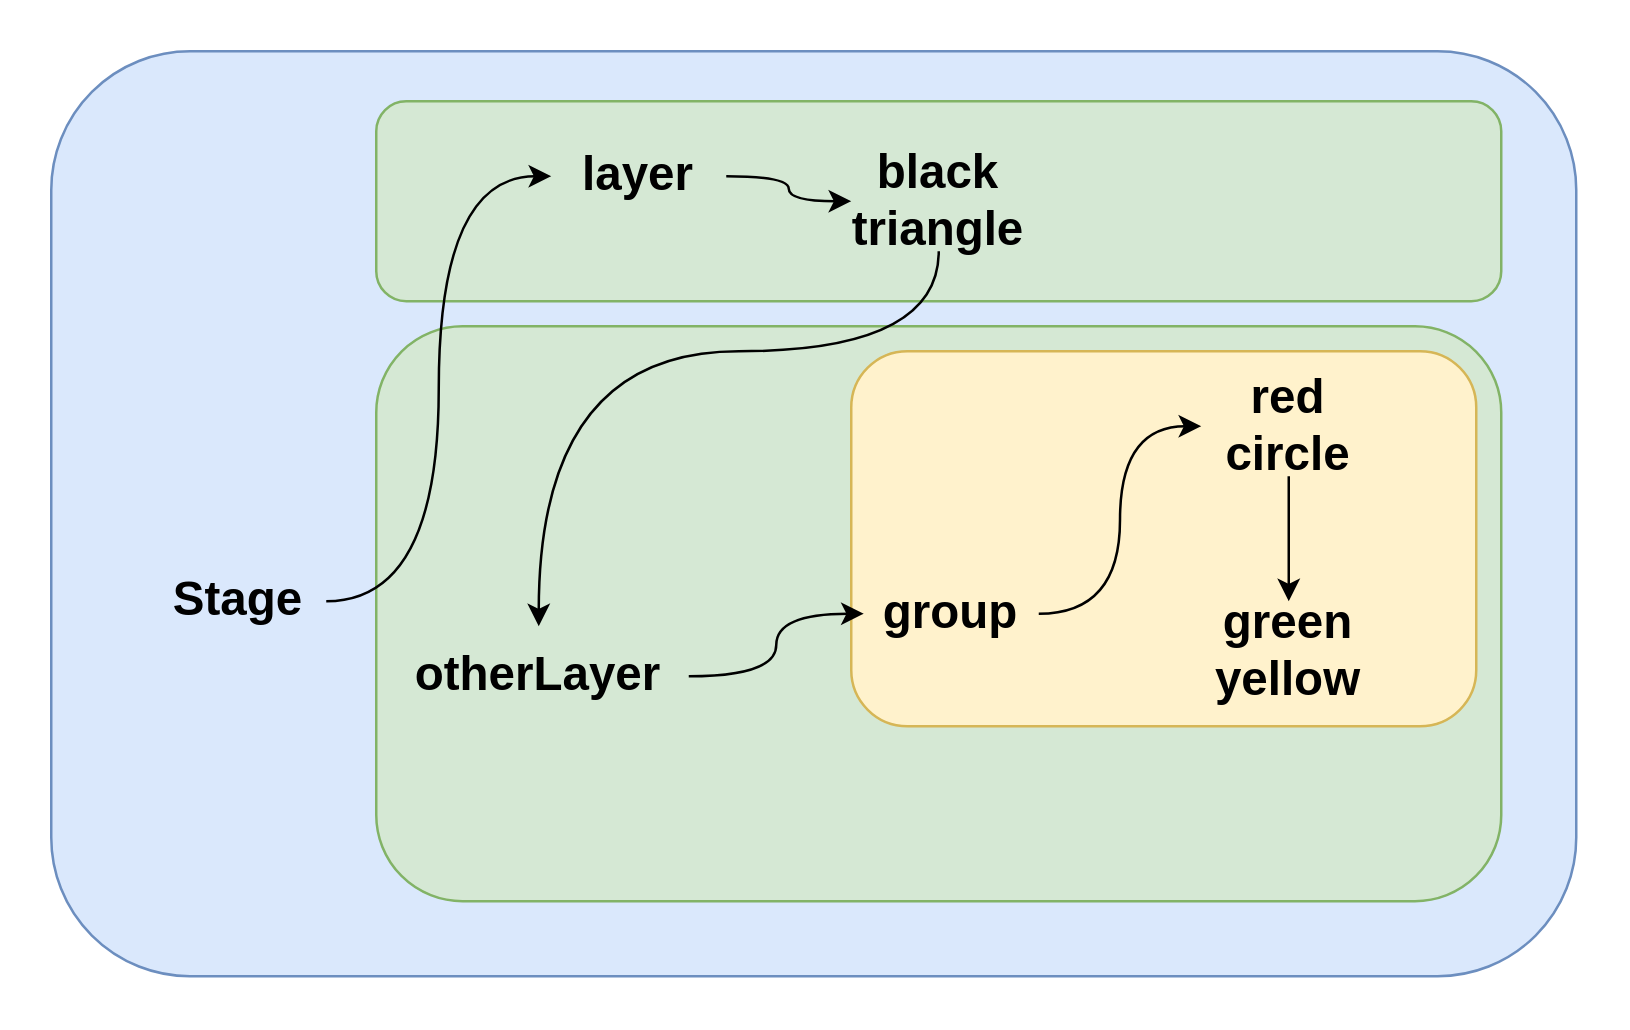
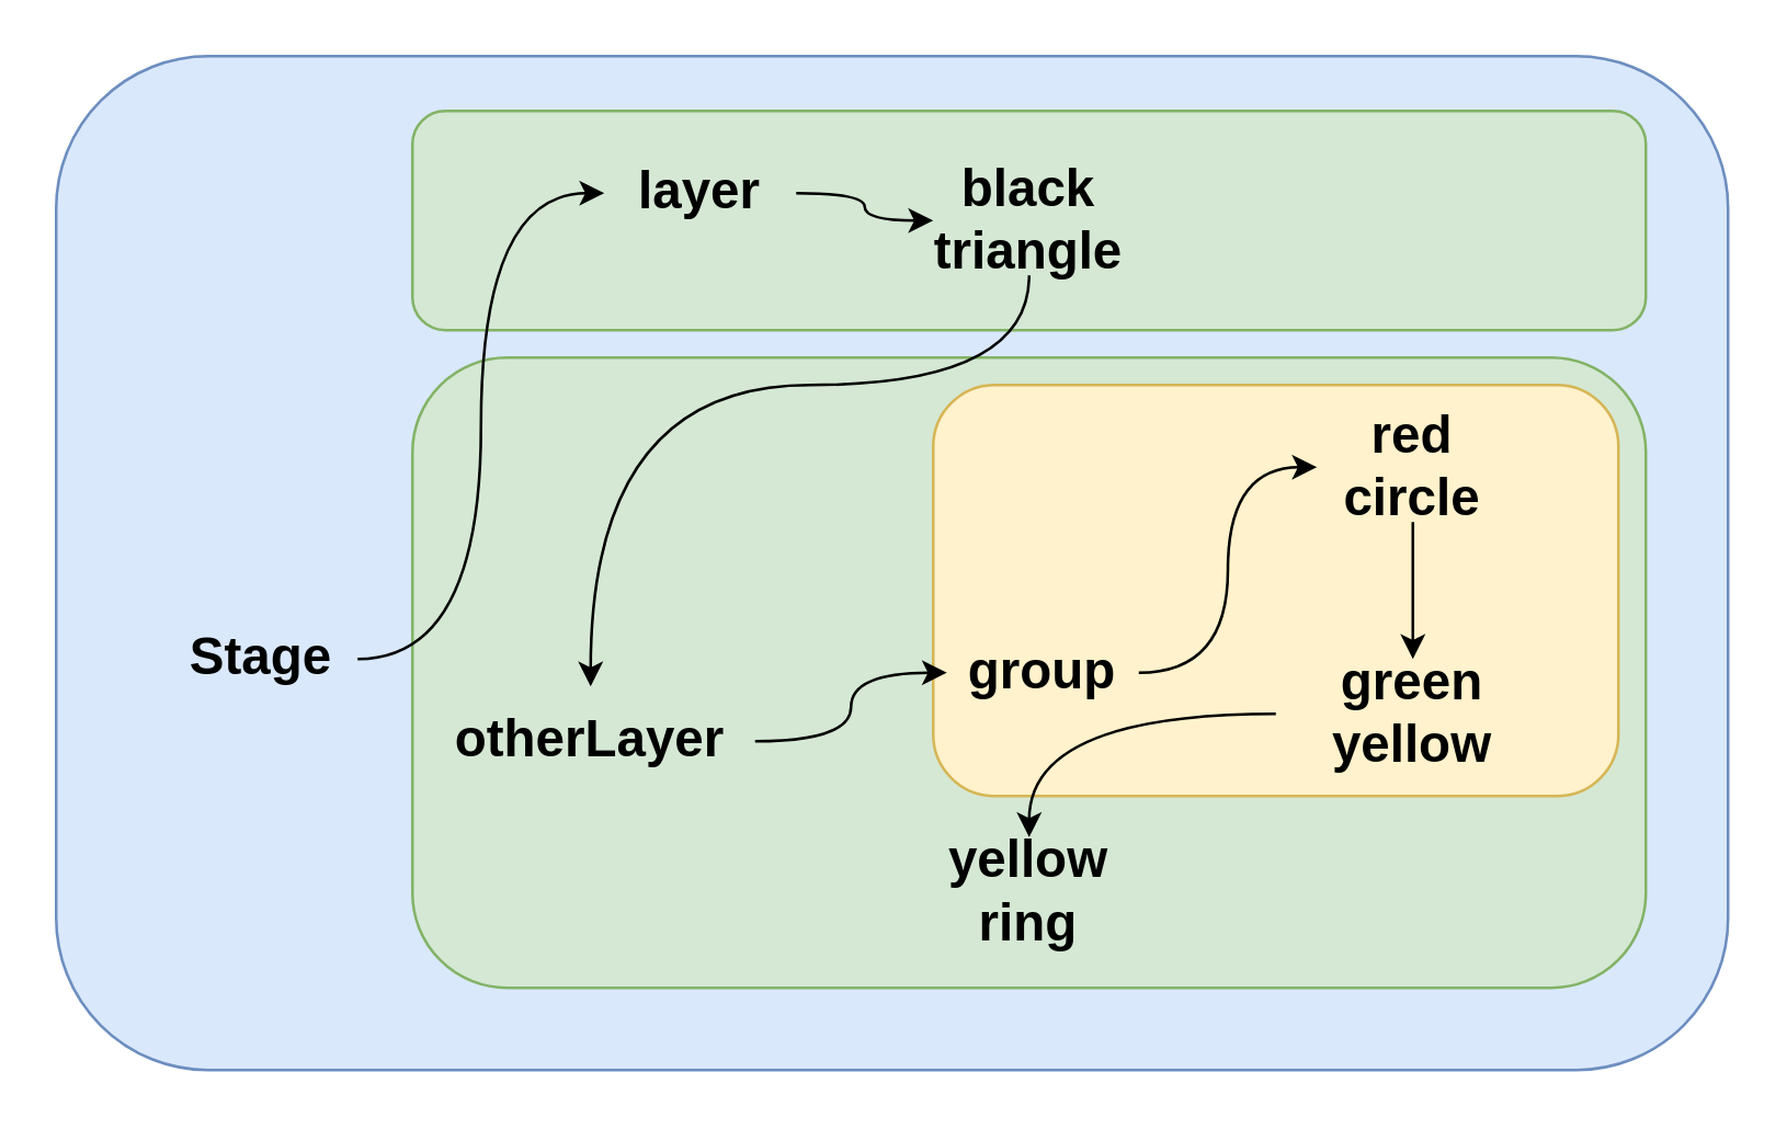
  <mxCell id="0" />
  <mxCell id="1" parent="0" />
  <mxCell id="2" value="" style="rounded=1;whiteSpace=wrap;html=1;fillColor=#dae8fc;strokeColor=#6c8ebf;" vertex="1" parent="1"><mxGeometry x="20" y="20" width="610" height="370" as="geometry" /></mxCell>
  <mxCell id="3" value="" style="rounded=1;whiteSpace=wrap;html=1;fillColor=#d5e8d4;strokeColor=#82b366;" vertex="1" parent="1"><mxGeometry x="150" y="40" width="450" height="80" as="geometry" /></mxCell>
  <mxCell id="4" value="" style="rounded=1;whiteSpace=wrap;html=1;fillColor=#d5e8d4;strokeColor=#82b366;" vertex="1" parent="1"><mxGeometry x="150" y="130" width="450" height="230" as="geometry" /></mxCell>
  <mxCell id="5" value="" style="rounded=1;whiteSpace=wrap;html=1;fillColor=#fff2cc;strokeColor=#d6b656;" vertex="1" parent="1"><mxGeometry x="340" y="140" width="250" height="150" as="geometry" /></mxCell>
  <mxCell id="6" style="edgeStyle=orthogonalEdgeStyle;rounded=0;orthogonalLoop=1;jettySize=auto;html=1;entryX=0;entryY=0.5;entryDx=0;entryDy=0;curved=1;" edge="1" parent="1" source="7" target="9"><mxGeometry relative="1" as="geometry" /></mxCell>
  <mxCell id="7" value="&lt;font size=&quot;1&quot;&gt;&lt;b style=&quot;font-size: 19px&quot;&gt;Stage&lt;/b&gt;&lt;/font&gt;" style="text;html=1;strokeColor=none;fillColor=none;align=center;verticalAlign=middle;whiteSpace=wrap;rounded=0;" vertex="1" parent="1"><mxGeometry x="60" y="220" width="70" height="40" as="geometry" /></mxCell>
  <mxCell id="8" style="edgeStyle=orthogonalEdgeStyle;curved=1;rounded=0;orthogonalLoop=1;jettySize=auto;html=1;entryX=0;entryY=0.5;entryDx=0;entryDy=0;" edge="1" parent="1" source="9" target="13"><mxGeometry relative="1" as="geometry" /></mxCell>
  <mxCell id="9" value="&lt;font size=&quot;1&quot;&gt;&lt;b style=&quot;font-size: 19px&quot;&gt;layer&lt;/b&gt;&lt;/font&gt;" style="text;html=1;strokeColor=none;fillColor=none;align=center;verticalAlign=middle;whiteSpace=wrap;rounded=0;" vertex="1" parent="1"><mxGeometry x="220" y="50" width="70" height="40" as="geometry" /></mxCell>
  <mxCell id="10" style="edgeStyle=orthogonalEdgeStyle;curved=1;rounded=0;orthogonalLoop=1;jettySize=auto;html=1;entryX=0;entryY=0.5;entryDx=0;entryDy=0;" edge="1" parent="1" source="11" target="15"><mxGeometry relative="1" as="geometry" /></mxCell>
  <mxCell id="11" value="&lt;font size=&quot;1&quot;&gt;&lt;b style=&quot;font-size: 19px&quot;&gt;otherLayer&lt;/b&gt;&lt;/font&gt;" style="text;html=1;strokeColor=none;fillColor=none;align=center;verticalAlign=middle;whiteSpace=wrap;rounded=0;" vertex="1" parent="1"><mxGeometry x="155" y="250" width="120" height="40" as="geometry" /></mxCell>
  <mxCell id="12" style="edgeStyle=orthogonalEdgeStyle;curved=1;rounded=0;orthogonalLoop=1;jettySize=auto;html=1;exitX=0.5;exitY=1;exitDx=0;exitDy=0;" edge="1" parent="1" source="13" target="11"><mxGeometry relative="1" as="geometry"><Array as="points"><mxPoint x="375" y="140" /><mxPoint x="215" y="140" /></Array></mxGeometry></mxCell>
  <mxCell id="13" value="&lt;font size=&quot;1&quot;&gt;&lt;b style=&quot;font-size: 19px&quot;&gt;black triangle&lt;/b&gt;&lt;/font&gt;" style="text;html=1;strokeColor=none;fillColor=none;align=center;verticalAlign=middle;whiteSpace=wrap;rounded=0;" vertex="1" parent="1"><mxGeometry x="340" y="60" width="70" height="40" as="geometry" /></mxCell>
  <mxCell id="14" style="edgeStyle=orthogonalEdgeStyle;curved=1;rounded=0;orthogonalLoop=1;jettySize=auto;html=1;entryX=0;entryY=0.5;entryDx=0;entryDy=0;" edge="1" parent="1" source="15" target="18"><mxGeometry relative="1" as="geometry" /></mxCell>
  <mxCell id="15" value="&lt;font size=&quot;1&quot;&gt;&lt;b style=&quot;font-size: 19px&quot;&gt;group&lt;/b&gt;&lt;/font&gt;" style="text;html=1;strokeColor=none;fillColor=none;align=center;verticalAlign=middle;whiteSpace=wrap;rounded=0;" vertex="1" parent="1"><mxGeometry x="345" y="225" width="70" height="40" as="geometry" /></mxCell>
+ <mxCell id="16" value="&lt;font size=&quot;1&quot;&gt;&lt;b style=&quot;font-size: 19px&quot;&gt;yellow ring&lt;/b&gt;&lt;/font&gt;" style="text;html=1;strokeColor=none;fillColor=none;align=center;verticalAlign=middle;whiteSpace=wrap;rounded=0;" vertex="1" parent="1"><mxGeometry x="340" y="305" width="70" height="40" as="geometry" /></mxCell>
  <mxCell id="17" style="edgeStyle=orthogonalEdgeStyle;curved=1;rounded=0;orthogonalLoop=1;jettySize=auto;html=1;entryX=0.5;entryY=0;entryDx=0;entryDy=0;" edge="1" parent="1" source="18" target="20"><mxGeometry relative="1" as="geometry" /></mxCell>
  <mxCell id="18" value="&lt;font size=&quot;1&quot;&gt;&lt;b style=&quot;font-size: 19px&quot;&gt;red circle&lt;/b&gt;&lt;/font&gt;&lt;span style=&quot;color: rgba(0 , 0 , 0 , 0) ; font-family: monospace ; font-size: 0px&quot;&gt;%3CmxGraphModel%3E%3Croot%3E%3CmxCell%20id%3D%220%22%2F%3E%3CmxCell%20id%3D%221%22%20parent%3D%220%22%2F%3E%3CmxCell%20id%3D%222%22%20value%3D%22%26lt%3Bfont%20size%3D%26quot%3B1%26quot%3B%26gt%3B%26lt%3Bb%20style%3D%26quot%3Bfont-size%3A%2019px%26quot%3B%26gt%3Bgroup%26lt%3B%2Fb%26gt%3B%26lt%3B%2Ffont%26gt%3B%22%20style%3D%22text%3Bhtml%3D1%3BstrokeColor%3Dnone%3BfillColor%3Dnone%3Balign%3Dcenter%3BverticalAlign%3Dmiddle%3BwhiteSpace%3Dwrap%3Brounded%3D0%3B%22%20vertex%3D%221%22%20parent%3D%221%22%3E%3CmxGeometry%20x%3D%22410%22%20y%3D%22610%22%20width%3D%2270%22%20height%3D%2240%22%20as%3D%22geometry%22%2F%3E%3C%2FmxCell%3E%3C%2Froot%3E%3C%2FmxGraphModel%3E&lt;/span&gt;" style="text;html=1;strokeColor=none;fillColor=none;align=center;verticalAlign=middle;whiteSpace=wrap;rounded=0;" vertex="1" parent="1"><mxGeometry x="480" y="150" width="70" height="40" as="geometry" /></mxCell>
+ <mxCell id="19" style="edgeStyle=orthogonalEdgeStyle;curved=1;rounded=0;orthogonalLoop=1;jettySize=auto;html=1;" edge="1" parent="1" source="20" target="16"><mxGeometry relative="1" as="geometry" /></mxCell>
  <mxCell id="20" value="&lt;font size=&quot;1&quot;&gt;&lt;b style=&quot;font-size: 19px&quot;&gt;green yellow&lt;/b&gt;&lt;/font&gt;" style="text;html=1;strokeColor=none;fillColor=none;align=center;verticalAlign=middle;whiteSpace=wrap;rounded=0;" vertex="1" parent="1"><mxGeometry x="465" y="240" width="100" height="40" as="geometry" /></mxCell>
